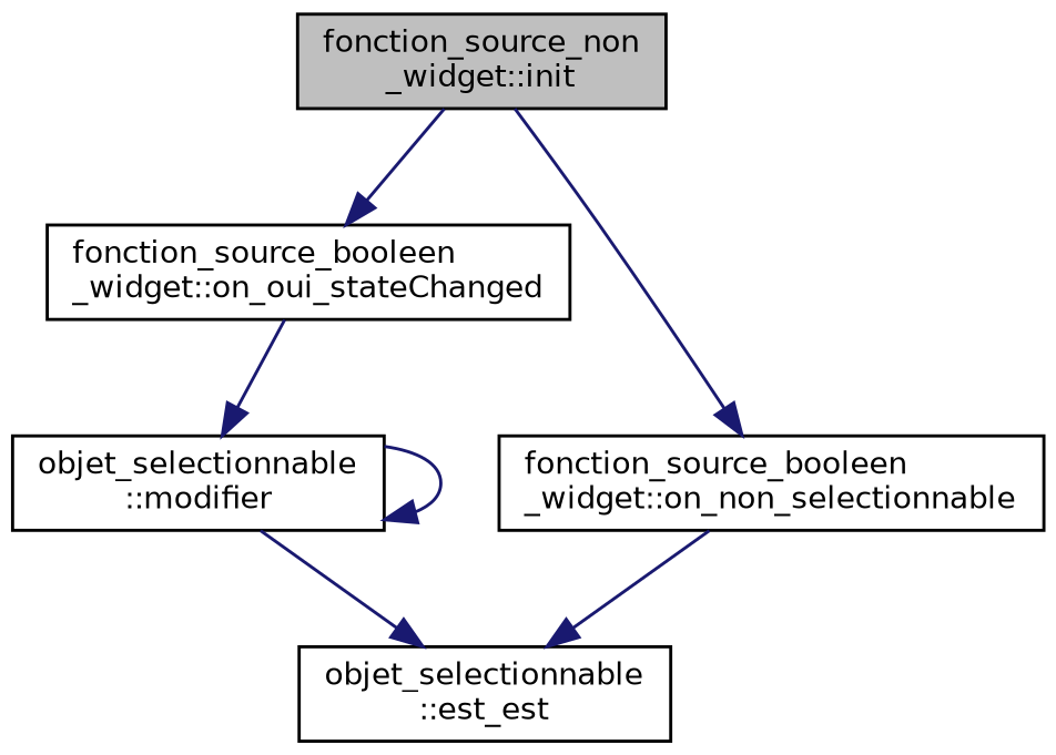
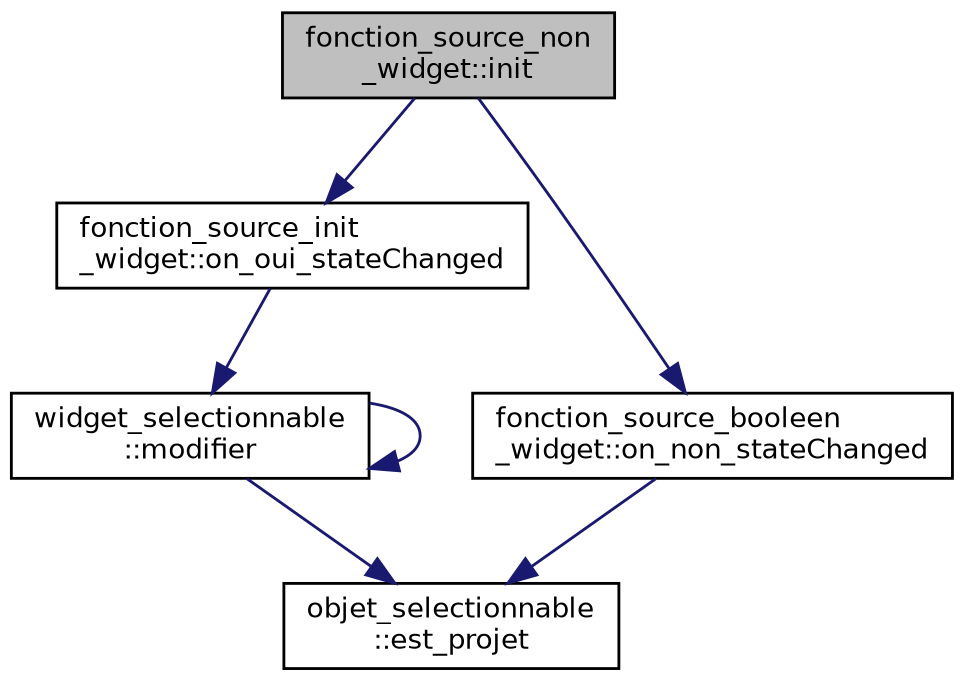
  digraph {
    rankdir=TB
    node [color=black fillcolor=white fontname=Helvetica fontsize=10 shape=record style=filled]
    edge [color=midnightblue fontname=Helvetica fontsize=10 labelfontname=Helvetica labelfontsize=10 style=solid]
    n1 [fillcolor=grey75 fontcolor=black height=0.2 label="fonction_source_non\l_widget::init" width=0.4]
-   n2 [height=0.2 label="fonction_source_booleen\l_widget::on_oui_stateChanged" width=0.4]
-   n3 [height=0.2 label="fonction_source_booleen\l_widget::on_non_selectionnable" width=0.4]
-   n4 [height=0.2 label="objet_selectionnable\l::modifier" width=0.4]
-   n5 [height=0.2 label="objet_selectionnable\l::est_est" width=0.4]
+   n2 [height=0.2 label="fonction_source_init\l_widget::on_oui_stateChanged" width=0.4]
+   n3 [height=0.2 label="fonction_source_booleen\l_widget::on_non_stateChanged" width=0.4]
+   n4 [height=0.2 label="widget_selectionnable\l::modifier" width=0.4]
+   n5 [height=0.2 label="objet_selectionnable\l::est_projet" width=0.4]
    n1 -> n2
    n1 -> n3
    n2 -> n4
    n3 -> n5
    n4 -> n4
    n4 -> n5
  }
